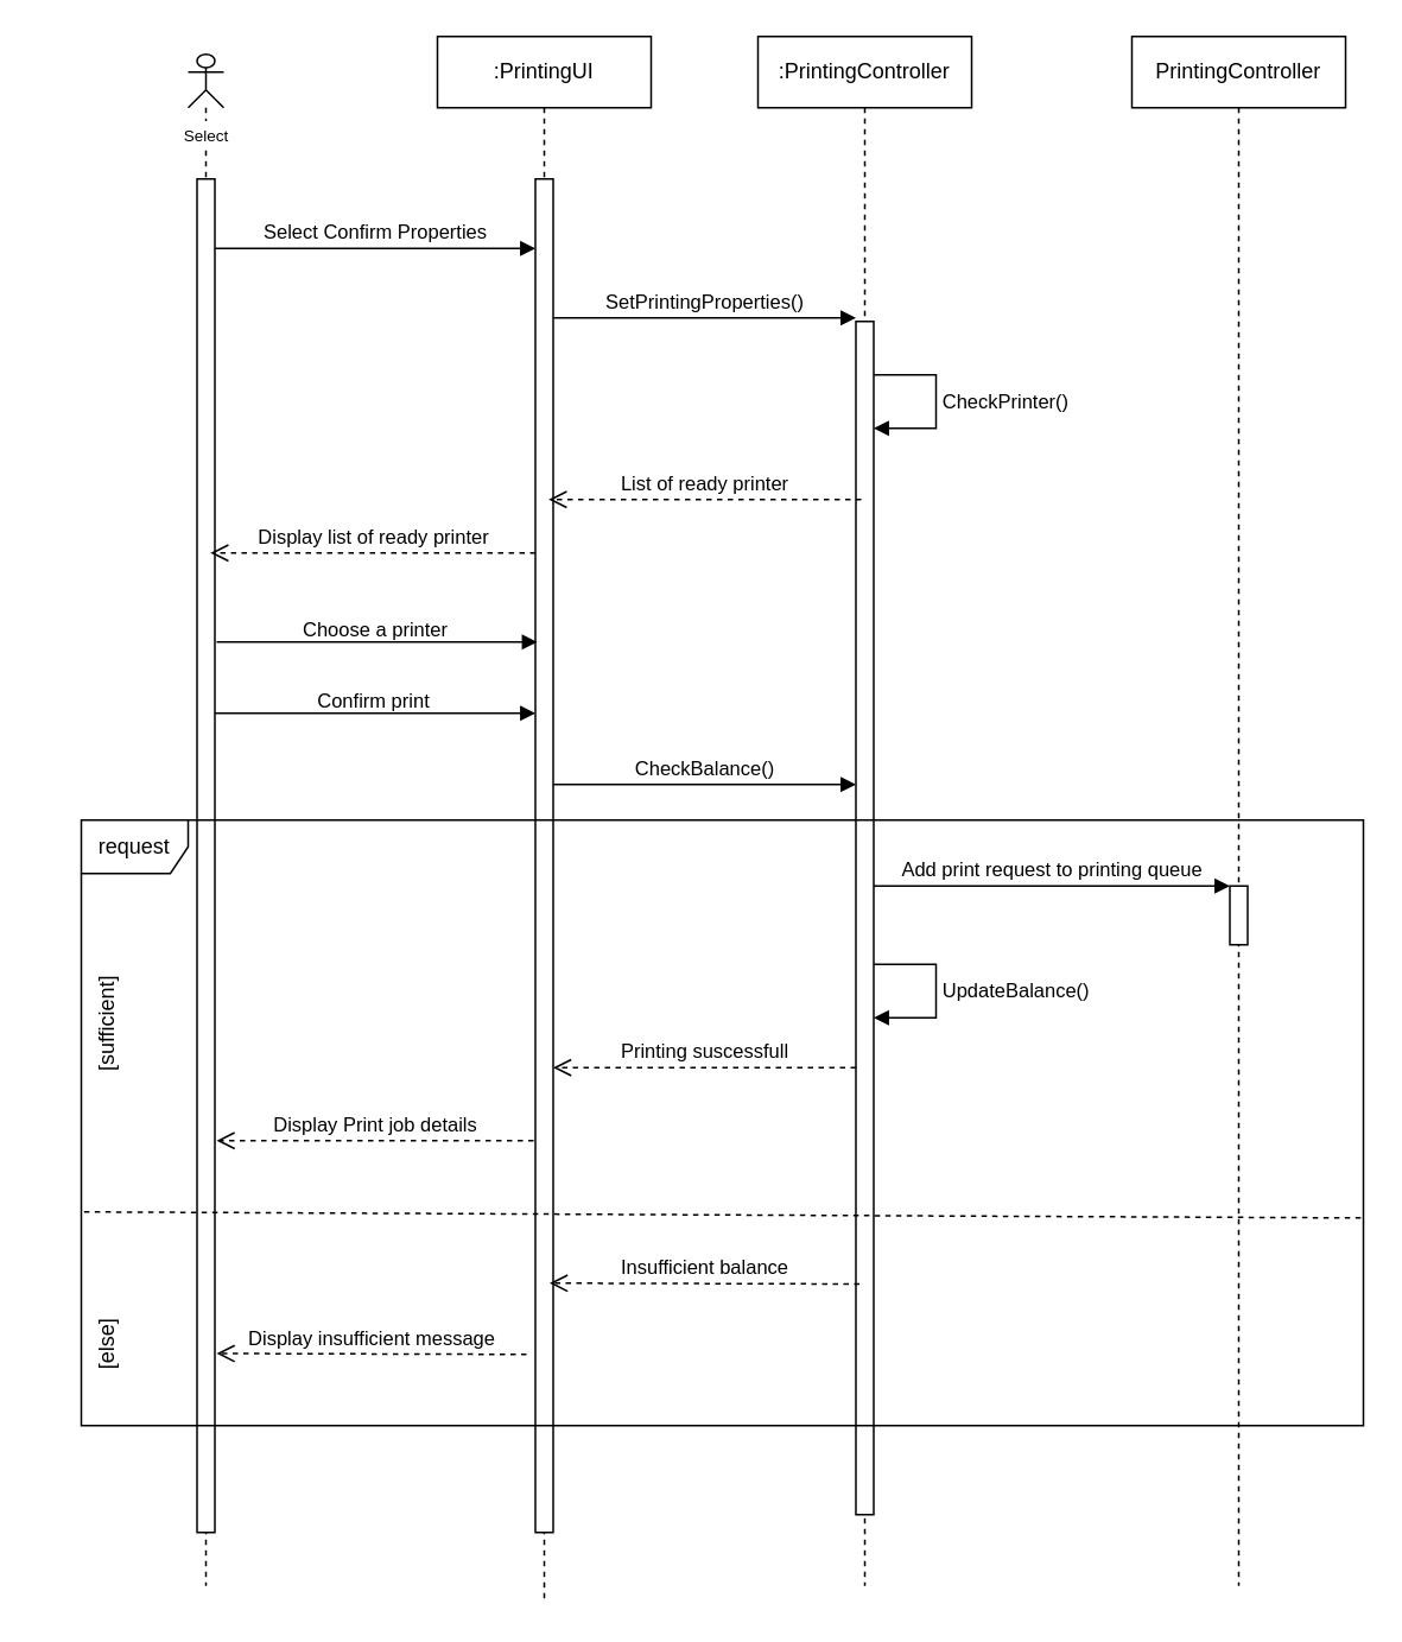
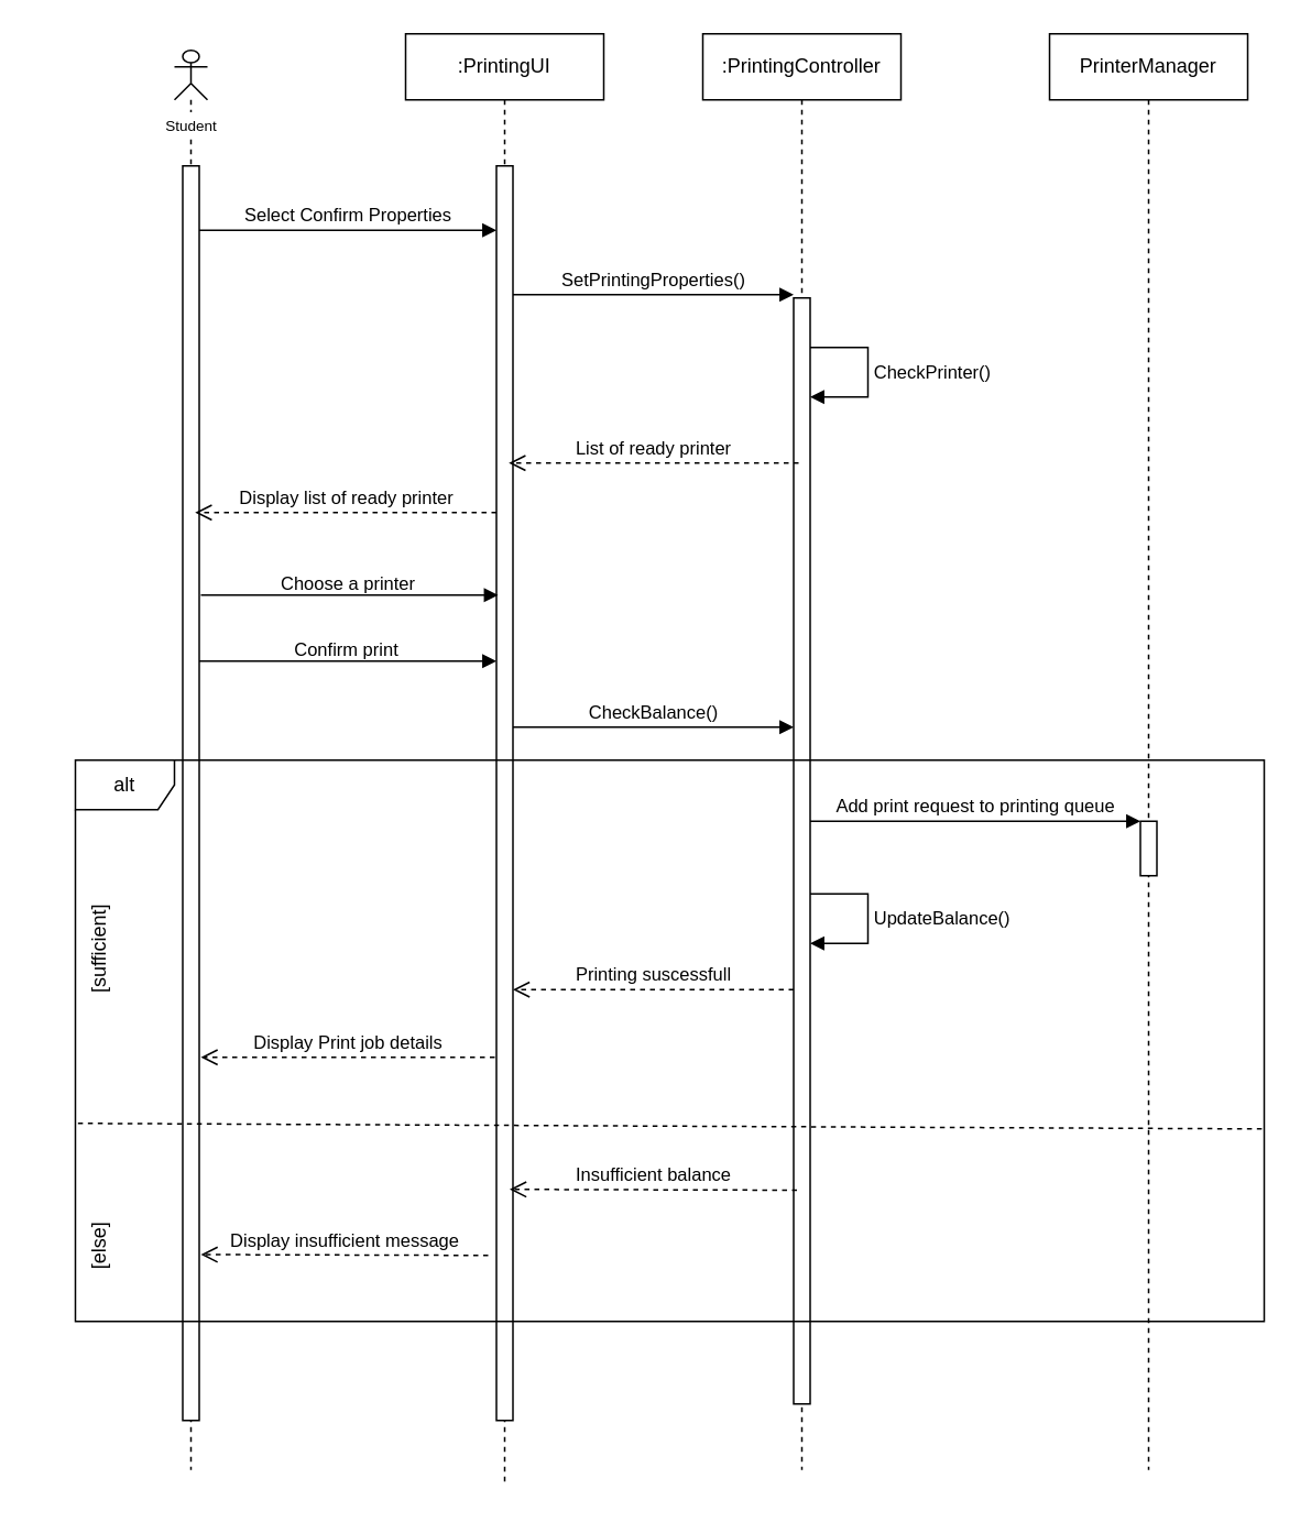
  <mxCell id="0" />
  <mxCell id="1" parent="0" />
  <mxCell id="2" value="" style="shape=umlLifeline;perimeter=lifelinePerimeter;whiteSpace=wrap;html=1;container=1;dropTarget=0;collapsible=0;recursiveResize=0;outlineConnect=0;portConstraint=eastwest;newEdgeStyle={&quot;curved&quot;:0,&quot;rounded&quot;:0};participant=umlActor;size=30;" vertex="1" parent="1"><mxGeometry x="105" y="30" width="20" height="860" as="geometry" /></mxCell>
  <mxCell id="3" value="" style="html=1;points=[[0,0,0,0,5],[0,1,0,0,-5],[1,0,0,0,5],[1,1,0,0,-5]];perimeter=orthogonalPerimeter;outlineConnect=0;targetShapes=umlLifeline;portConstraint=eastwest;newEdgeStyle={&quot;curved&quot;:0,&quot;rounded&quot;:0};" vertex="1" parent="2"><mxGeometry x="5" y="70" width="10" height="760" as="geometry" /></mxCell>
- <mxCell id="4" value="&lt;font style=&quot;font-size: 9px;&quot;&gt;Select&lt;/font&gt;" style="text;html=1;align=center;verticalAlign=middle;resizable=0;points=[];autosize=1;strokeColor=none;fillColor=none;labelBackgroundColor=default;labelBorderColor=none;" vertex="1" parent="1"><mxGeometry x="90" y="60" width="50" height="30" as="geometry" /></mxCell>
+ <mxCell id="4" value="&lt;font style=&quot;font-size: 9px;&quot;&gt;Student&lt;/font&gt;" style="text;html=1;align=center;verticalAlign=middle;resizable=0;points=[];autosize=1;strokeColor=none;fillColor=none;labelBackgroundColor=default;labelBorderColor=none;" vertex="1" parent="1"><mxGeometry x="90" y="60" width="50" height="30" as="geometry" /></mxCell>
  <mxCell id="5" value=":PrintingUI" style="shape=umlLifeline;perimeter=lifelinePerimeter;whiteSpace=wrap;html=1;container=0;dropTarget=0;collapsible=0;recursiveResize=0;outlineConnect=0;portConstraint=eastwest;newEdgeStyle={&quot;edgeStyle&quot;:&quot;elbowEdgeStyle&quot;,&quot;elbow&quot;:&quot;vertical&quot;,&quot;curved&quot;:0,&quot;rounded&quot;:0};" vertex="1" parent="1"><mxGeometry x="245" y="20" width="120" height="880" as="geometry" /></mxCell>
  <mxCell id="6" value="" style="html=1;points=[];perimeter=orthogonalPerimeter;outlineConnect=0;targetShapes=umlLifeline;portConstraint=eastwest;newEdgeStyle={&quot;edgeStyle&quot;:&quot;elbowEdgeStyle&quot;,&quot;elbow&quot;:&quot;vertical&quot;,&quot;curved&quot;:0,&quot;rounded&quot;:0};" vertex="1" parent="5"><mxGeometry x="55" y="80" width="10" height="760" as="geometry" /></mxCell>
  <mxCell id="7" value=":PrintingController" style="shape=umlLifeline;perimeter=lifelinePerimeter;whiteSpace=wrap;html=1;container=0;dropTarget=0;collapsible=0;recursiveResize=0;outlineConnect=0;portConstraint=eastwest;newEdgeStyle={&quot;edgeStyle&quot;:&quot;elbowEdgeStyle&quot;,&quot;elbow&quot;:&quot;vertical&quot;,&quot;curved&quot;:0,&quot;rounded&quot;:0};" vertex="1" parent="1"><mxGeometry x="425" y="20" width="120" height="870" as="geometry" /></mxCell>
  <mxCell id="8" value="" style="html=1;points=[];perimeter=orthogonalPerimeter;outlineConnect=0;targetShapes=umlLifeline;portConstraint=eastwest;newEdgeStyle={&quot;edgeStyle&quot;:&quot;elbowEdgeStyle&quot;,&quot;elbow&quot;:&quot;vertical&quot;,&quot;curved&quot;:0,&quot;rounded&quot;:0};" vertex="1" parent="7"><mxGeometry x="55" y="160" width="10" height="670" as="geometry" /></mxCell>
  <mxCell id="9" value="List of ready printer" style="html=1;verticalAlign=bottom;endArrow=open;dashed=1;endSize=8;curved=0;rounded=0;" edge="1" parent="1"><mxGeometry relative="1" as="geometry"><mxPoint x="483" y="280" as="sourcePoint" /><mxPoint x="307.5" y="280" as="targetPoint" /><mxPoint as="offset" /></mxGeometry></mxCell>
  <mxCell id="10" value="Display list of ready printer" style="html=1;verticalAlign=bottom;endArrow=open;dashed=1;endSize=8;curved=0;rounded=0;" edge="1" parent="1" source="6"><mxGeometry relative="1" as="geometry"><mxPoint x="295" y="310" as="sourcePoint" /><mxPoint x="117.5" y="310" as="targetPoint" /><mxPoint as="offset" /></mxGeometry></mxCell>
  <mxCell id="11" value="" style="endArrow=block;html=1;rounded=0;endFill=1;" edge="1" parent="1"><mxGeometry width="50" height="50" relative="1" as="geometry"><mxPoint x="120" y="400" as="sourcePoint" /><mxPoint x="300" y="400" as="targetPoint" /></mxGeometry></mxCell>
  <mxCell id="12" value="Confirm print" style="edgeLabel;html=1;align=center;verticalAlign=middle;resizable=0;points=[];" connectable="0" vertex="1" parent="11"><mxGeometry x="-0.081" y="4" relative="1" as="geometry"><mxPoint x="5" y="-4" as="offset" /></mxGeometry></mxCell>
- <mxCell id="13" value="request" style="shape=umlFrame;whiteSpace=wrap;html=1;pointerEvents=0;" vertex="1" parent="1"><mxGeometry y="460" width="720" height="340" as="geometry" x="45" /></mxCell>
+ <mxCell id="13" value="alt" style="shape=umlFrame;whiteSpace=wrap;html=1;pointerEvents=0;" vertex="1" parent="1"><mxGeometry y="460" width="720" height="340" as="geometry" x="45" /></mxCell>
  <mxCell id="14" value="CheckPrinter()" style="html=1;align=left;spacingLeft=2;endArrow=block;rounded=0;edgeStyle=orthogonalEdgeStyle;curved=0;rounded=0;" edge="1" parent="1"><mxGeometry relative="1" as="geometry"><mxPoint x="490" y="210" as="sourcePoint" /><Array as="points"><mxPoint x="525" y="210" /><mxPoint x="525" y="240" /></Array><mxPoint x="490" y="240" as="targetPoint" /></mxGeometry></mxCell>
  <mxCell id="15" value="[sufficient]&lt;span id=&quot;docs-internal-guid-7108020c-7fff-6f51-adf0-05f6402bb86d&quot;&gt;&lt;/span&gt;" style="text;html=1;align=center;verticalAlign=middle;resizable=0;points=[];autosize=1;strokeColor=none;fillColor=none;rotation=-90;" vertex="1" parent="1"><mxGeometry x="20" y="560" width="80" height="30" as="geometry" /></mxCell>
  <mxCell id="16" value="[else]&lt;span id=&quot;docs-internal-guid-7108020c-7fff-6f51-adf0-05f6402bb86d&quot;&gt;&lt;/span&gt;" style="text;html=1;align=center;verticalAlign=middle;resizable=0;points=[];autosize=1;strokeColor=none;fillColor=none;rotation=-90;" vertex="1" parent="1"><mxGeometry x="35" y="740" width="50" height="30" as="geometry" /></mxCell>
- <mxCell id="17" value="PrintingController" style="shape=umlLifeline;perimeter=lifelinePerimeter;whiteSpace=wrap;html=1;container=0;dropTarget=0;collapsible=0;recursiveResize=0;outlineConnect=0;portConstraint=eastwest;newEdgeStyle={&quot;edgeStyle&quot;:&quot;elbowEdgeStyle&quot;,&quot;elbow&quot;:&quot;vertical&quot;,&quot;curved&quot;:0,&quot;rounded&quot;:0};" vertex="1" parent="1"><mxGeometry x="635" y="20" width="120" height="870" as="geometry" /></mxCell>
+ <mxCell id="17" value="PrinterManager" style="shape=umlLifeline;perimeter=lifelinePerimeter;whiteSpace=wrap;html=1;container=0;dropTarget=0;collapsible=0;recursiveResize=0;outlineConnect=0;portConstraint=eastwest;newEdgeStyle={&quot;edgeStyle&quot;:&quot;elbowEdgeStyle&quot;,&quot;elbow&quot;:&quot;vertical&quot;,&quot;curved&quot;:0,&quot;rounded&quot;:0};" vertex="1" parent="1"><mxGeometry x="635" y="20" width="120" height="870" as="geometry" /></mxCell>
  <mxCell id="18" value="" style="html=1;points=[];perimeter=orthogonalPerimeter;outlineConnect=0;targetShapes=umlLifeline;portConstraint=eastwest;newEdgeStyle={&quot;edgeStyle&quot;:&quot;elbowEdgeStyle&quot;,&quot;elbow&quot;:&quot;vertical&quot;,&quot;curved&quot;:0,&quot;rounded&quot;:0};" vertex="1" parent="17"><mxGeometry x="55" y="477" width="10" height="33" as="geometry" /></mxCell>
  <mxCell id="19" value="UpdateBalance()" style="html=1;align=left;spacingLeft=2;endArrow=block;rounded=0;edgeStyle=orthogonalEdgeStyle;curved=0;rounded=0;" edge="1" parent="1"><mxGeometry relative="1" as="geometry"><mxPoint x="490" y="541" as="sourcePoint" /><Array as="points"><mxPoint x="525" y="541" /><mxPoint x="525" y="571" /></Array><mxPoint x="490" y="571" as="targetPoint" /><mxPoint as="offset" /></mxGeometry></mxCell>
  <mxCell id="20" value="SetPrintingProperties()" style="html=1;verticalAlign=bottom;endArrow=block;curved=0;rounded=0;" edge="1" parent="1"><mxGeometry width="80" relative="1" as="geometry"><mxPoint x="310" y="178" as="sourcePoint" /><mxPoint x="480" y="178" as="targetPoint" /><mxPoint as="offset" /></mxGeometry></mxCell>
  <mxCell id="21" value="" style="endArrow=block;html=1;rounded=0;endFill=1;" edge="1" parent="1"><mxGeometry width="50" height="50" relative="1" as="geometry"><mxPoint x="121" y="360" as="sourcePoint" /><mxPoint x="301" y="360" as="targetPoint" /></mxGeometry></mxCell>
  <mxCell id="22" value="Choose a printer" style="edgeLabel;html=1;align=center;verticalAlign=middle;resizable=0;points=[];" connectable="0" vertex="1" parent="21"><mxGeometry x="-0.081" y="4" relative="1" as="geometry"><mxPoint x="5" y="-4" as="offset" /></mxGeometry></mxCell>
  <mxCell id="23" value="CheckBalance()" style="html=1;verticalAlign=bottom;endArrow=block;curved=0;rounded=0;" edge="1" parent="1"><mxGeometry width="80" relative="1" as="geometry"><mxPoint x="310" y="440" as="sourcePoint" /><mxPoint x="480" y="440" as="targetPoint" /></mxGeometry></mxCell>
  <mxCell id="24" value="Display Print job details" style="html=1;verticalAlign=bottom;endArrow=open;dashed=1;endSize=8;curved=0;rounded=0;" edge="1" parent="1"><mxGeometry relative="1" as="geometry"><mxPoint x="299" y="640" as="sourcePoint" /><mxPoint x="121" y="640" as="targetPoint" /><mxPoint as="offset" /></mxGeometry></mxCell>
  <mxCell id="25" value="Add print request to printing queue" style="html=1;verticalAlign=bottom;endArrow=block;curved=0;rounded=0;" edge="1" parent="1" target="18"><mxGeometry width="80" relative="1" as="geometry"><mxPoint x="490" y="497" as="sourcePoint" /><mxPoint x="650" y="497" as="targetPoint" /><mxPoint as="offset" /></mxGeometry></mxCell>
  <mxCell id="26" value="Display insufficient message" style="html=1;verticalAlign=bottom;endArrow=open;dashed=1;endSize=8;curved=0;rounded=0;entryX=1.5;entryY=0.85;entryDx=0;entryDy=0;entryPerimeter=0;" edge="1" parent="1"><mxGeometry relative="1" as="geometry"><mxPoint x="295" y="760" as="sourcePoint" /><mxPoint x="121" y="759.5" as="targetPoint" /></mxGeometry></mxCell>
  <mxCell id="27" value="Printing suscessfull" style="html=1;verticalAlign=bottom;endArrow=open;dashed=1;endSize=8;curved=0;rounded=0;" edge="1" parent="1"><mxGeometry x="-0.004" relative="1" as="geometry"><mxPoint x="480" y="599" as="sourcePoint" /><mxPoint x="310" y="599" as="targetPoint" /><mxPoint as="offset" /></mxGeometry></mxCell>
  <mxCell id="28" value="Select Confirm Properties" style="html=1;verticalAlign=bottom;endArrow=block;curved=0;rounded=0;" edge="1" parent="1" target="6"><mxGeometry width="80" relative="1" as="geometry"><mxPoint x="120" y="139" as="sourcePoint" /><mxPoint x="304.5" y="139" as="targetPoint" /><mxPoint as="offset" /></mxGeometry></mxCell>
  <mxCell id="29" value="" style="endArrow=none;dashed=1;html=1;rounded=0;exitX=0.998;exitY=0.657;exitDx=0;exitDy=0;exitPerimeter=0;" edge="1" parent="1" source="13"><mxGeometry width="50" height="50" relative="1" as="geometry"><mxPoint x="365" y="682.35" as="sourcePoint" /><mxPoint y="679.997" as="targetPoint" x="45" /></mxGeometry></mxCell>
  <mxCell id="30" value="Insufficient balance" style="html=1;verticalAlign=bottom;endArrow=open;dashed=1;endSize=8;curved=0;rounded=0;entryX=1.5;entryY=0.85;entryDx=0;entryDy=0;entryPerimeter=0;" edge="1" parent="1"><mxGeometry relative="1" as="geometry"><mxPoint x="482" y="720.5" as="sourcePoint" /><mxPoint x="308" y="720" as="targetPoint" /><mxPoint as="offset" /></mxGeometry></mxCell>
